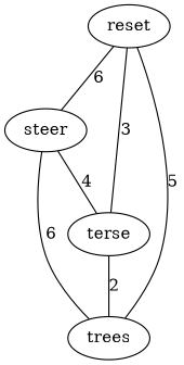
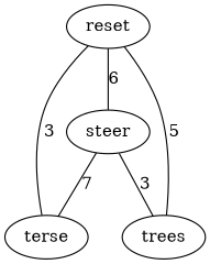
  graph {
    reset
    steer
    terse
    trees
    reset -- steer [label=6]
    reset -- terse [label=3]
    reset -- trees [label=5]
-   steer -- terse [label=4]
-   steer -- trees [label=6]
-   terse -- trees [label=2]
+   steer -- terse [label=7]
+   steer -- trees [label=3]
  }
